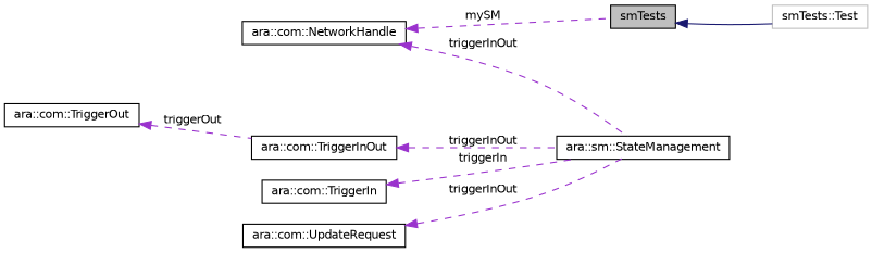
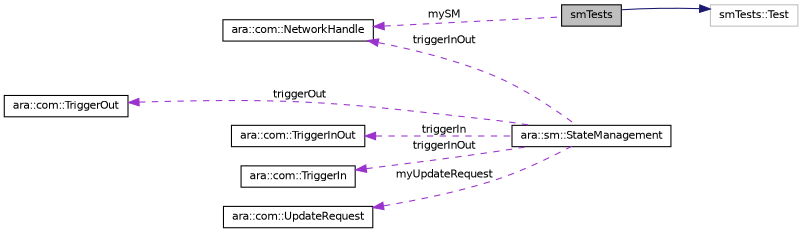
  digraph {
    rankdir=LR
    node [color=black fillcolor=white fontname=Helvetica fontsize=10 shape=record style=filled]
    edge [color=darkorchid3 dir=back fontname=Helvetica fontsize=10 labelfontname=Helvetica labelfontsize=10 style=dashed]
    n1 [fillcolor=grey75 fontcolor=black height=0.2 label=smTests width=0.4]
    n2 [color=grey75 height=0.2 label="smTests::Test" width=0.4]
    n3 [height=0.2 label="ara::sm::StateManagement" width=0.4]
    n4 [height=0.2 label="ara::com::TriggerInOut" width=0.4]
    n5 [height=0.2 label="ara::com::TriggerIn" width=0.4]
    n6 [height=0.2 label="ara::com::TriggerOut" width=0.4]
    n7 [height=0.2 label="ara::com::NetworkHandle" width=0.4]
    n8 [height=0.2 label="ara::com::UpdateRequest" width=0.4]
-   n1 -> n2 [color=midnightblue style=solid]
-   n4 -> n3 [label=" triggerInOut"]
-   n5 -> n3 [label=" triggerIn"]
-   n6 -> n4 [label=" triggerOut"]
+   n2 -> n1 [color=midnightblue style=solid]
+   n4 -> n3 [label=" triggerIn"]
+   n5 -> n3 [label=" triggerInOut"]
+   n6 -> n3 [label=" triggerOut"]
    n7 -> n1 [label=" mySM"]
    n7 -> n3 [label=" triggerInOut"]
-   n8 -> n3 [label=" triggerInOut"]
+   n8 -> n3 [label=" myUpdateRequest"]
  }
